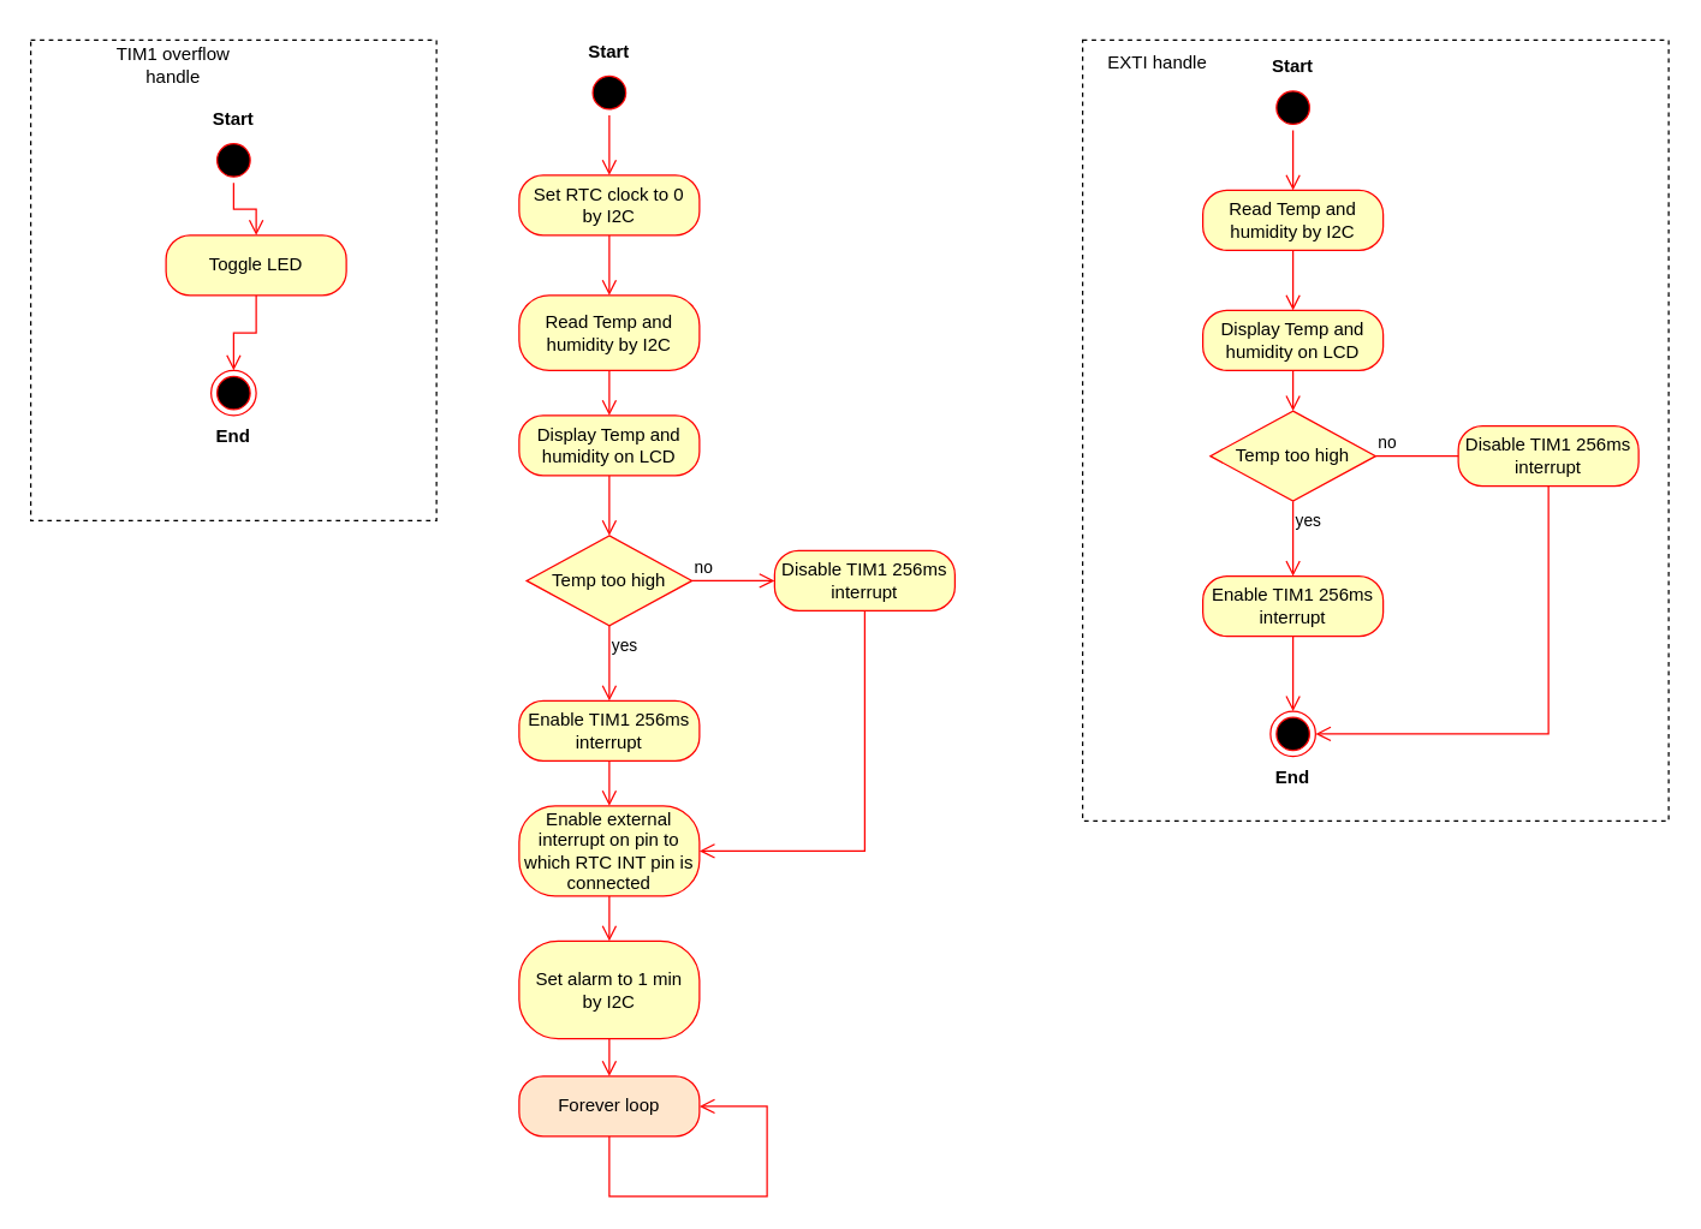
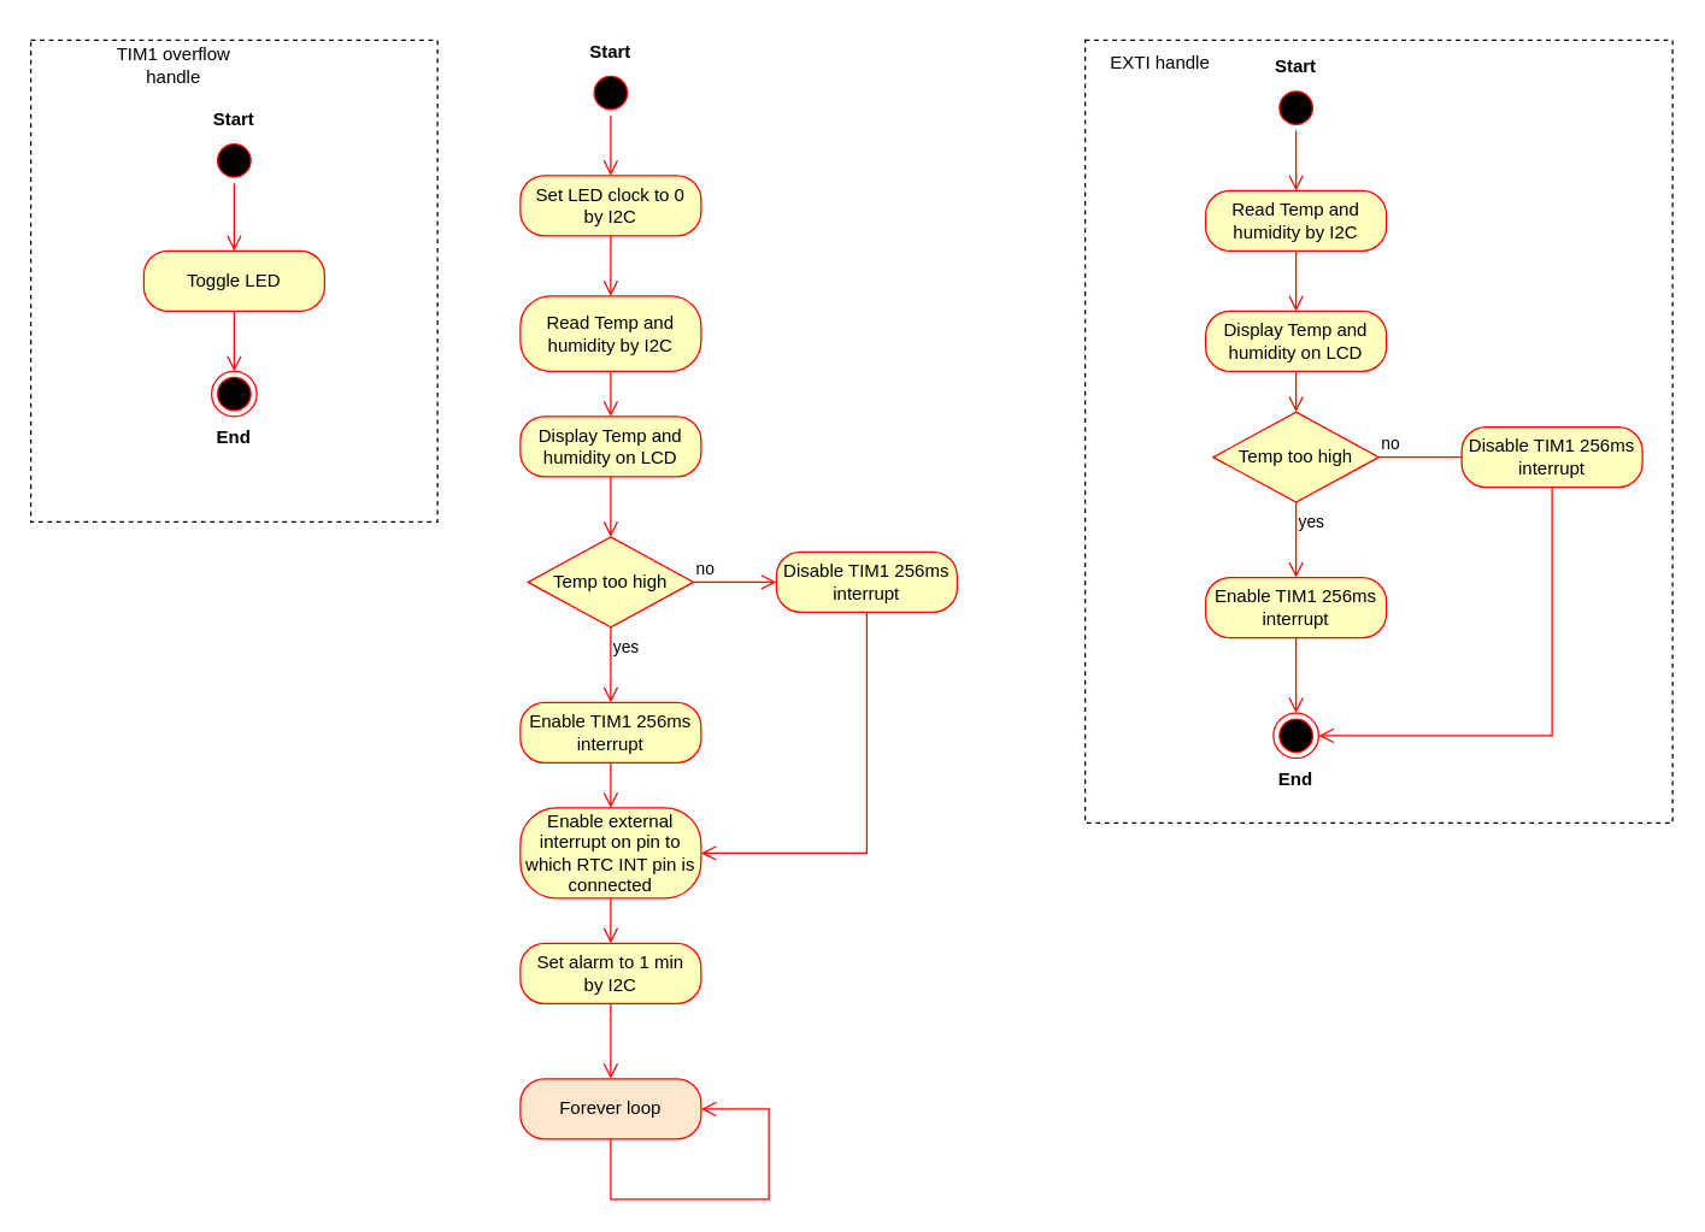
  <mxCell id="0" />
  <mxCell id="1" parent="0" />
  <mxCell id="2" value="" style="rounded=0;whiteSpace=wrap;html=1;fillColor=none;dashed=1;" vertex="1" parent="1"><mxGeometry x="720" y="26" width="390" height="520" as="geometry" /></mxCell>
  <mxCell id="3" value="" style="ellipse;html=1;shape=startState;fillColor=#000000;strokeColor=#ff0000;" vertex="1" parent="1"><mxGeometry x="390" y="46" width="30" height="30" as="geometry" /></mxCell>
  <mxCell id="4" value="" style="edgeStyle=orthogonalEdgeStyle;html=1;verticalAlign=bottom;endArrow=open;endSize=8;strokeColor=#ff0000;rounded=0;entryX=0.5;entryY=0;entryDx=0;entryDy=0;" edge="1" source="3" parent="1" target="8"><mxGeometry relative="1" as="geometry"><mxPoint x="405" y="136" as="targetPoint" /></mxGeometry></mxCell>
  <mxCell id="5" value="Start" style="text;align=center;fontStyle=1;verticalAlign=middle;spacingLeft=3;spacingRight=3;strokeColor=none;rotatable=0;points=[[0,0.5],[1,0.5]];portConstraint=eastwest;" vertex="1" parent="1"><mxGeometry x="365" y="20" width="80" height="26" as="geometry" /></mxCell>
  <mxCell id="6" value="Read Temp and humidity by I2C" style="rounded=1;whiteSpace=wrap;html=1;arcSize=40;fontColor=#000000;fillColor=#ffffc0;strokeColor=#ff0000;" vertex="1" parent="1"><mxGeometry x="800" y="126" width="120" height="40" as="geometry" /></mxCell>
  <mxCell id="7" value="" style="edgeStyle=orthogonalEdgeStyle;html=1;verticalAlign=bottom;endArrow=open;endSize=8;strokeColor=#ff0000;rounded=0;entryX=0.5;entryY=0;entryDx=0;entryDy=0;" edge="1" parent="1" source="6" target="40"><mxGeometry relative="1" as="geometry"><mxPoint x="860" y="196" as="targetPoint" /></mxGeometry></mxCell>
- <mxCell id="8" value="Set RTC clock to 0&lt;br&gt;by I2C" style="rounded=1;whiteSpace=wrap;html=1;arcSize=40;fontColor=#000000;fillColor=#ffffc0;strokeColor=#ff0000;" vertex="1" parent="1"><mxGeometry x="345" y="116" width="120" height="40" as="geometry" /></mxCell>
+ <mxCell id="8" value="Set LED clock to 0&lt;br&gt;by I2C" style="rounded=1;whiteSpace=wrap;html=1;arcSize=40;fontColor=#000000;fillColor=#ffffc0;strokeColor=#ff0000;" vertex="1" parent="1"><mxGeometry x="345" y="116" width="120" height="40" as="geometry" /></mxCell>
  <mxCell id="9" value="" style="edgeStyle=orthogonalEdgeStyle;html=1;verticalAlign=bottom;endArrow=open;endSize=8;strokeColor=#ff0000;rounded=0;entryX=0.5;entryY=0;entryDx=0;entryDy=0;" edge="1" source="8" parent="1" target="10"><mxGeometry relative="1" as="geometry"><mxPoint x="405" y="216" as="targetPoint" /></mxGeometry></mxCell>
  <mxCell id="10" value="Read Temp and humidity by I2C" style="rounded=1;whiteSpace=wrap;html=1;arcSize=40;fontColor=#000000;fillColor=#ffffc0;strokeColor=#ff0000;" vertex="1" parent="1"><mxGeometry x="345" y="196" width="120" height="50" as="geometry" /></mxCell>
  <mxCell id="11" value="" style="edgeStyle=orthogonalEdgeStyle;html=1;verticalAlign=bottom;endArrow=open;endSize=8;strokeColor=#ff0000;rounded=0;exitX=0.5;exitY=1;exitDx=0;exitDy=0;entryX=0.5;entryY=0;entryDx=0;entryDy=0;" edge="1" parent="1" source="10" target="12"><mxGeometry relative="1" as="geometry"><mxPoint x="405" y="286" as="targetPoint" /></mxGeometry></mxCell>
  <mxCell id="12" value="Display Temp and humidity on LCD" style="rounded=1;whiteSpace=wrap;html=1;arcSize=40;fontColor=#000000;fillColor=#ffffc0;strokeColor=#ff0000;" vertex="1" parent="1"><mxGeometry x="345" y="276" width="120" height="40" as="geometry" /></mxCell>
  <mxCell id="13" value="" style="edgeStyle=orthogonalEdgeStyle;html=1;verticalAlign=bottom;endArrow=open;endSize=8;strokeColor=#ff0000;rounded=0;exitX=0.5;exitY=1;exitDx=0;exitDy=0;entryX=0.5;entryY=0;entryDx=0;entryDy=0;" edge="1" parent="1" source="12" target="21"><mxGeometry relative="1" as="geometry"><mxPoint x="405" y="346" as="targetPoint" /><mxPoint x="415" y="256" as="sourcePoint" /></mxGeometry></mxCell>
  <mxCell id="14" value="Enable external interrupt on pin to which RTC INT pin is connected" style="rounded=1;whiteSpace=wrap;html=1;arcSize=40;fontColor=#000000;fillColor=#ffffc0;strokeColor=#ff0000;" vertex="1" parent="1"><mxGeometry x="345" y="536" width="120" height="60" as="geometry" /></mxCell>
  <mxCell id="15" value="" style="edgeStyle=orthogonalEdgeStyle;html=1;verticalAlign=bottom;endArrow=open;endSize=8;strokeColor=#ff0000;rounded=0;exitX=0.5;exitY=1;exitDx=0;exitDy=0;entryX=0.5;entryY=0;entryDx=0;entryDy=0;" edge="1" parent="1" source="14" target="16"><mxGeometry relative="1" as="geometry"><mxPoint x="405" y="626" as="targetPoint" /></mxGeometry></mxCell>
- <mxCell id="16" value="Set alarm to 1 min&lt;br&gt;by I2C" style="rounded=1;whiteSpace=wrap;html=1;arcSize=40;fontColor=#000000;fillColor=#ffffc0;strokeColor=#ff0000;" vertex="1" parent="1"><mxGeometry x="345" y="626" width="120" height="65" as="geometry" /></mxCell>
+ <mxCell id="16" value="Set alarm to 1 min&lt;br&gt;by I2C" style="rounded=1;whiteSpace=wrap;html=1;arcSize=40;fontColor=#000000;fillColor=#ffffc0;strokeColor=#ff0000;" vertex="1" parent="1"><mxGeometry x="345" y="626" width="120" height="40" as="geometry" /></mxCell>
  <mxCell id="17" value="" style="edgeStyle=orthogonalEdgeStyle;html=1;verticalAlign=bottom;endArrow=open;endSize=8;strokeColor=#ff0000;rounded=0;entryX=0.5;entryY=0;entryDx=0;entryDy=0;" edge="1" source="16" parent="1" target="18"><mxGeometry relative="1" as="geometry"><mxPoint x="405" y="696" as="targetPoint" /></mxGeometry></mxCell>
  <mxCell id="18" value="Forever loop" style="rounded=1;whiteSpace=wrap;html=1;arcSize=40;fontColor=#000000;fillColor=#ffe6cc;strokeColor=#ff0000;" vertex="1" parent="1"><mxGeometry x="345" y="716" width="120" height="40" as="geometry" /></mxCell>
  <mxCell id="19" value="" style="edgeStyle=orthogonalEdgeStyle;html=1;verticalAlign=bottom;endArrow=open;endSize=8;strokeColor=#ff0000;rounded=0;entryX=1;entryY=0.5;entryDx=0;entryDy=0;" edge="1" source="18" parent="1" target="18"><mxGeometry relative="1" as="geometry"><mxPoint x="510" y="736" as="targetPoint" /><Array as="points"><mxPoint x="405" y="796" /><mxPoint x="510" y="796" /><mxPoint x="510" y="736" /></Array></mxGeometry></mxCell>
  <mxCell id="20" value="EXTI handle" style="text;html=1;strokeColor=none;fillColor=none;align=center;verticalAlign=middle;whiteSpace=wrap;rounded=0;dashed=1;" vertex="1" parent="1"><mxGeometry x="720" y="26" width="100" height="30" as="geometry" /></mxCell>
  <mxCell id="21" value="Temp too high" style="rhombus;whiteSpace=wrap;html=1;fillColor=#ffffc0;strokeColor=#ff0000;" vertex="1" parent="1"><mxGeometry x="350" y="356" width="110" height="60" as="geometry" /></mxCell>
  <mxCell id="22" value="no" style="edgeStyle=orthogonalEdgeStyle;html=1;align=left;verticalAlign=bottom;endArrow=open;endSize=8;strokeColor=#ff0000;rounded=0;entryX=0;entryY=0.5;entryDx=0;entryDy=0;" edge="1" source="21" parent="1" target="25"><mxGeometry x="-1" relative="1" as="geometry"><mxPoint x="560" y="386" as="targetPoint" /><Array as="points" /></mxGeometry></mxCell>
  <mxCell id="23" value="yes" style="edgeStyle=orthogonalEdgeStyle;html=1;align=left;verticalAlign=top;endArrow=open;endSize=8;strokeColor=#ff0000;rounded=0;entryX=0.5;entryY=0;entryDx=0;entryDy=0;" edge="1" source="21" parent="1" target="24"><mxGeometry x="-1" relative="1" as="geometry"><mxPoint x="405" y="456" as="targetPoint" /></mxGeometry></mxCell>
  <mxCell id="24" value="Enable TIM1 256ms interrupt" style="rounded=1;whiteSpace=wrap;html=1;arcSize=40;fontColor=#000000;fillColor=#ffffc0;strokeColor=#ff0000;" vertex="1" parent="1"><mxGeometry x="345" y="466" width="120" height="40" as="geometry" /></mxCell>
  <mxCell id="25" value="Disable TIM1 256ms interrupt" style="rounded=1;whiteSpace=wrap;html=1;arcSize=40;fontColor=#000000;fillColor=#ffffc0;strokeColor=#ff0000;" vertex="1" parent="1"><mxGeometry x="515" y="366" width="120" height="40" as="geometry" /></mxCell>
  <mxCell id="26" value="" style="edgeStyle=orthogonalEdgeStyle;html=1;verticalAlign=bottom;endArrow=open;endSize=8;strokeColor=#ff0000;rounded=0;entryX=1;entryY=0.5;entryDx=0;entryDy=0;exitX=0.5;exitY=1;exitDx=0;exitDy=0;" edge="1" parent="1" source="25" target="14"><mxGeometry relative="1" as="geometry"><mxPoint x="635" y="475" as="targetPoint" /><Array as="points"><mxPoint x="575" y="566" /></Array></mxGeometry></mxCell>
  <mxCell id="27" value="" style="edgeStyle=orthogonalEdgeStyle;html=1;verticalAlign=bottom;endArrow=open;endSize=8;strokeColor=#ff0000;rounded=0;entryX=0.5;entryY=0;entryDx=0;entryDy=0;exitX=0.5;exitY=1;exitDx=0;exitDy=0;" edge="1" parent="1" source="24" target="14"><mxGeometry relative="1" as="geometry"><mxPoint x="475" y="576" as="targetPoint" /><mxPoint x="645" y="416" as="sourcePoint" /><Array as="points"><mxPoint x="405" y="516" /><mxPoint x="405" y="516" /></Array></mxGeometry></mxCell>
  <mxCell id="28" value="" style="rounded=0;whiteSpace=wrap;html=1;fillColor=none;dashed=1;" vertex="1" parent="1"><mxGeometry x="20" y="26" width="270" height="320" as="geometry" /></mxCell>
  <mxCell id="29" value="TIM1 overflow handle" style="text;html=1;strokeColor=none;fillColor=none;align=center;verticalAlign=middle;whiteSpace=wrap;rounded=0;dashed=1;" vertex="1" parent="1"><mxGeometry x="65" y="28" width="100" height="30" as="geometry" /></mxCell>
  <mxCell id="30" value="" style="ellipse;html=1;shape=startState;fillColor=#000000;strokeColor=#ff0000;" vertex="1" parent="1"><mxGeometry x="140" y="91" width="30" height="30" as="geometry" /></mxCell>
  <mxCell id="31" value="" style="edgeStyle=orthogonalEdgeStyle;html=1;verticalAlign=bottom;endArrow=open;endSize=8;strokeColor=#ff0000;rounded=0;entryX=0.5;entryY=0;entryDx=0;entryDy=0;" edge="1" source="30" parent="1" target="32"><mxGeometry relative="1" as="geometry"><mxPoint x="155" y="156" as="targetPoint" /></mxGeometry></mxCell>
- <mxCell id="32" value="Toggle LED" style="rounded=1;whiteSpace=wrap;html=1;arcSize=40;fontColor=#000000;fillColor=#ffffc0;strokeColor=#ff0000;" vertex="1" parent="1"><mxGeometry x="110" y="156" width="120" height="40" as="geometry" /></mxCell>
+ <mxCell id="32" value="Toggle LED" style="rounded=1;whiteSpace=wrap;html=1;arcSize=40;fontColor=#000000;fillColor=#ffffc0;strokeColor=#ff0000;" vertex="1" parent="1"><mxGeometry x="95" y="166" width="120" height="40" as="geometry" /></mxCell>
  <mxCell id="33" value="" style="ellipse;html=1;shape=endState;fillColor=#000000;strokeColor=#ff0000;" vertex="1" parent="1"><mxGeometry x="140" y="246" width="30" height="30" as="geometry" /></mxCell>
  <mxCell id="34" value="" style="edgeStyle=orthogonalEdgeStyle;html=1;verticalAlign=bottom;endArrow=open;endSize=8;strokeColor=#ff0000;rounded=0;entryX=0.5;entryY=0;entryDx=0;entryDy=0;exitX=0.5;exitY=1;exitDx=0;exitDy=0;" edge="1" parent="1" source="32" target="33"><mxGeometry relative="1" as="geometry"><mxPoint x="165" y="176" as="targetPoint" /><mxPoint x="165" y="131" as="sourcePoint" /></mxGeometry></mxCell>
  <mxCell id="35" value="Start" style="text;align=center;fontStyle=1;verticalAlign=middle;spacingLeft=3;spacingRight=3;strokeColor=none;rotatable=0;points=[[0,0.5],[1,0.5]];portConstraint=eastwest;" vertex="1" parent="1"><mxGeometry x="115" y="65" width="80" height="26" as="geometry" /></mxCell>
  <mxCell id="36" value="" style="ellipse;html=1;shape=startState;fillColor=#000000;strokeColor=#ff0000;" vertex="1" parent="1"><mxGeometry x="845" y="56" width="30" height="30" as="geometry" /></mxCell>
  <mxCell id="37" value="" style="edgeStyle=orthogonalEdgeStyle;html=1;verticalAlign=bottom;endArrow=open;endSize=8;strokeColor=#ff0000;rounded=0;entryX=0.5;entryY=0;entryDx=0;entryDy=0;" edge="1" parent="1" source="36" target="6"><mxGeometry relative="1" as="geometry"><mxPoint x="860" y="126" as="targetPoint" /></mxGeometry></mxCell>
  <mxCell id="38" value="Start" style="text;align=center;fontStyle=1;verticalAlign=middle;spacingLeft=3;spacingRight=3;strokeColor=none;rotatable=0;points=[[0,0.5],[1,0.5]];portConstraint=eastwest;" vertex="1" parent="1"><mxGeometry x="820" y="30" width="80" height="26" as="geometry" /></mxCell>
  <mxCell id="39" value="End" style="text;align=center;fontStyle=1;verticalAlign=middle;spacingLeft=3;spacingRight=3;strokeColor=none;rotatable=0;points=[[0,0.5],[1,0.5]];portConstraint=eastwest;fillColor=none;" vertex="1" parent="1"><mxGeometry x="115" y="276" width="80" height="26" as="geometry" /></mxCell>
  <mxCell id="40" value="Display Temp and humidity on LCD" style="rounded=1;whiteSpace=wrap;html=1;arcSize=40;fontColor=#000000;fillColor=#ffffc0;strokeColor=#ff0000;" vertex="1" parent="1"><mxGeometry x="800" y="206" width="120" height="40" as="geometry" /></mxCell>
  <mxCell id="41" value="Temp too high" style="rhombus;whiteSpace=wrap;html=1;fillColor=#ffffc0;strokeColor=#ff0000;" vertex="1" parent="1"><mxGeometry x="805" y="273" width="110" height="60" as="geometry" /></mxCell>
  <mxCell id="42" value="no" style="edgeStyle=orthogonalEdgeStyle;html=1;align=left;verticalAlign=bottom;endArrow=open;endSize=8;strokeColor=#ff0000;rounded=0;entryX=0;entryY=0.5;entryDx=0;entryDy=0;" edge="1" parent="1" source="41" target="45"><mxGeometry x="-1" relative="1" as="geometry"><mxPoint x="1015" y="303" as="targetPoint" /><Array as="points"><mxPoint x="1000" y="303" /></Array></mxGeometry></mxCell>
  <mxCell id="43" value="yes" style="edgeStyle=orthogonalEdgeStyle;html=1;align=left;verticalAlign=top;endArrow=open;endSize=8;strokeColor=#ff0000;rounded=0;entryX=0.5;entryY=0;entryDx=0;entryDy=0;" edge="1" parent="1" source="41" target="44"><mxGeometry x="-1" relative="1" as="geometry"><mxPoint x="860" y="373" as="targetPoint" /></mxGeometry></mxCell>
  <mxCell id="44" value="Enable TIM1 256ms interrupt" style="rounded=1;whiteSpace=wrap;html=1;arcSize=40;fontColor=#000000;fillColor=#ffffc0;strokeColor=#ff0000;" vertex="1" parent="1"><mxGeometry x="800" y="383" width="120" height="40" as="geometry" /></mxCell>
  <mxCell id="45" value="Disable TIM1 256ms interrupt" style="rounded=1;whiteSpace=wrap;html=1;arcSize=40;fontColor=#000000;fillColor=#ffffc0;strokeColor=#ff0000;" vertex="1" parent="1"><mxGeometry x="970" y="283" width="120" height="40" as="geometry" /></mxCell>
  <mxCell id="46" value="" style="edgeStyle=orthogonalEdgeStyle;html=1;verticalAlign=bottom;endArrow=open;endSize=8;strokeColor=#ff0000;rounded=0;entryX=0.5;entryY=0;entryDx=0;entryDy=0;exitX=0.5;exitY=1;exitDx=0;exitDy=0;" edge="1" parent="1" source="40" target="41"><mxGeometry relative="1" as="geometry"><mxPoint x="870" y="216" as="targetPoint" /><mxPoint x="870" y="183" as="sourcePoint" /></mxGeometry></mxCell>
  <mxCell id="47" value="" style="ellipse;html=1;shape=endState;fillColor=#000000;strokeColor=#ff0000;" vertex="1" parent="1"><mxGeometry x="845" y="473" width="30" height="30" as="geometry" /></mxCell>
  <mxCell id="48" value="End" style="text;align=center;fontStyle=1;verticalAlign=middle;spacingLeft=3;spacingRight=3;strokeColor=none;rotatable=0;points=[[0,0.5],[1,0.5]];portConstraint=eastwest;fillColor=none;" vertex="1" parent="1"><mxGeometry x="820" y="503" width="80" height="26" as="geometry" /></mxCell>
  <mxCell id="49" value="" style="edgeStyle=orthogonalEdgeStyle;html=1;verticalAlign=bottom;endArrow=open;endSize=8;strokeColor=#ff0000;rounded=0;entryX=0.5;entryY=0;entryDx=0;entryDy=0;exitX=0.5;exitY=1;exitDx=0;exitDy=0;" edge="1" parent="1" source="44" target="47"><mxGeometry relative="1" as="geometry"><mxPoint x="475" y="513" as="targetPoint" /><mxPoint x="585" y="353" as="sourcePoint" /><Array as="points"><mxPoint x="860" y="463" /><mxPoint x="860" y="463" /></Array></mxGeometry></mxCell>
  <mxCell id="50" value="" style="edgeStyle=orthogonalEdgeStyle;html=1;verticalAlign=bottom;endArrow=open;endSize=8;strokeColor=#ff0000;rounded=0;entryX=1;entryY=0.5;entryDx=0;entryDy=0;exitX=0.5;exitY=1;exitDx=0;exitDy=0;" edge="1" parent="1" source="45" target="47"><mxGeometry relative="1" as="geometry"><mxPoint x="870" y="483" as="targetPoint" /><mxPoint x="870" y="433" as="sourcePoint" /><Array as="points"><mxPoint x="1030" y="488" /></Array></mxGeometry></mxCell>
